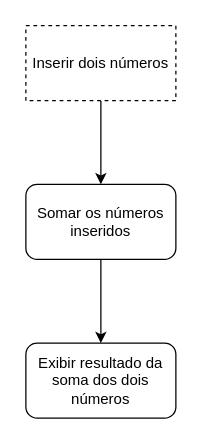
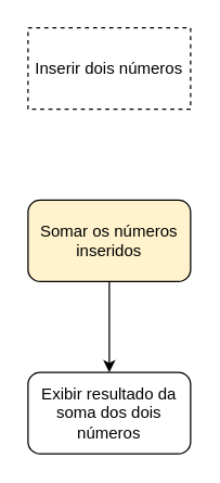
  <mxCell id="0" />
  <mxCell id="1" parent="0" />
- <mxCell id="2" style="edgeStyle=orthogonalEdgeStyle;rounded=0;orthogonalLoop=1;jettySize=auto;html=1;entryX=0.5;entryY=0;entryDx=0;entryDy=0;" edge="1" parent="1" source="3" target="5"><mxGeometry relative="1" as="geometry" /></mxCell>
  <mxCell id="3" value="Inserir dois números" style="rounded=0;whiteSpace=wrap;html=1;dashed=1;" vertex="1" parent="1"><mxGeometry x="20" y="20" width="120" height="60" as="geometry" /></mxCell>
  <mxCell id="4" style="edgeStyle=orthogonalEdgeStyle;rounded=0;orthogonalLoop=1;jettySize=auto;html=1;entryX=0.5;entryY=0;entryDx=0;entryDy=0;" edge="1" parent="1" source="5" target="6"><mxGeometry relative="1" as="geometry" /></mxCell>
- <mxCell id="5" value="Somar os números inseridos" style="rounded=1;whiteSpace=wrap;html=1;" vertex="1" parent="1"><mxGeometry x="20" y="147" width="120" height="60" as="geometry" /></mxCell>
+ <mxCell id="5" value="Somar os números inseridos" style="rounded=1;whiteSpace=wrap;html=1;fillColor=#fff2cc;" vertex="1" parent="1"><mxGeometry x="20" y="147" width="120" height="60" as="geometry" /></mxCell>
  <mxCell id="6" value="Exibir resultado da soma dos dois números" style="rounded=1;whiteSpace=wrap;html=1;" vertex="1" parent="1"><mxGeometry x="20" y="274" width="120" height="60" as="geometry" /></mxCell>
